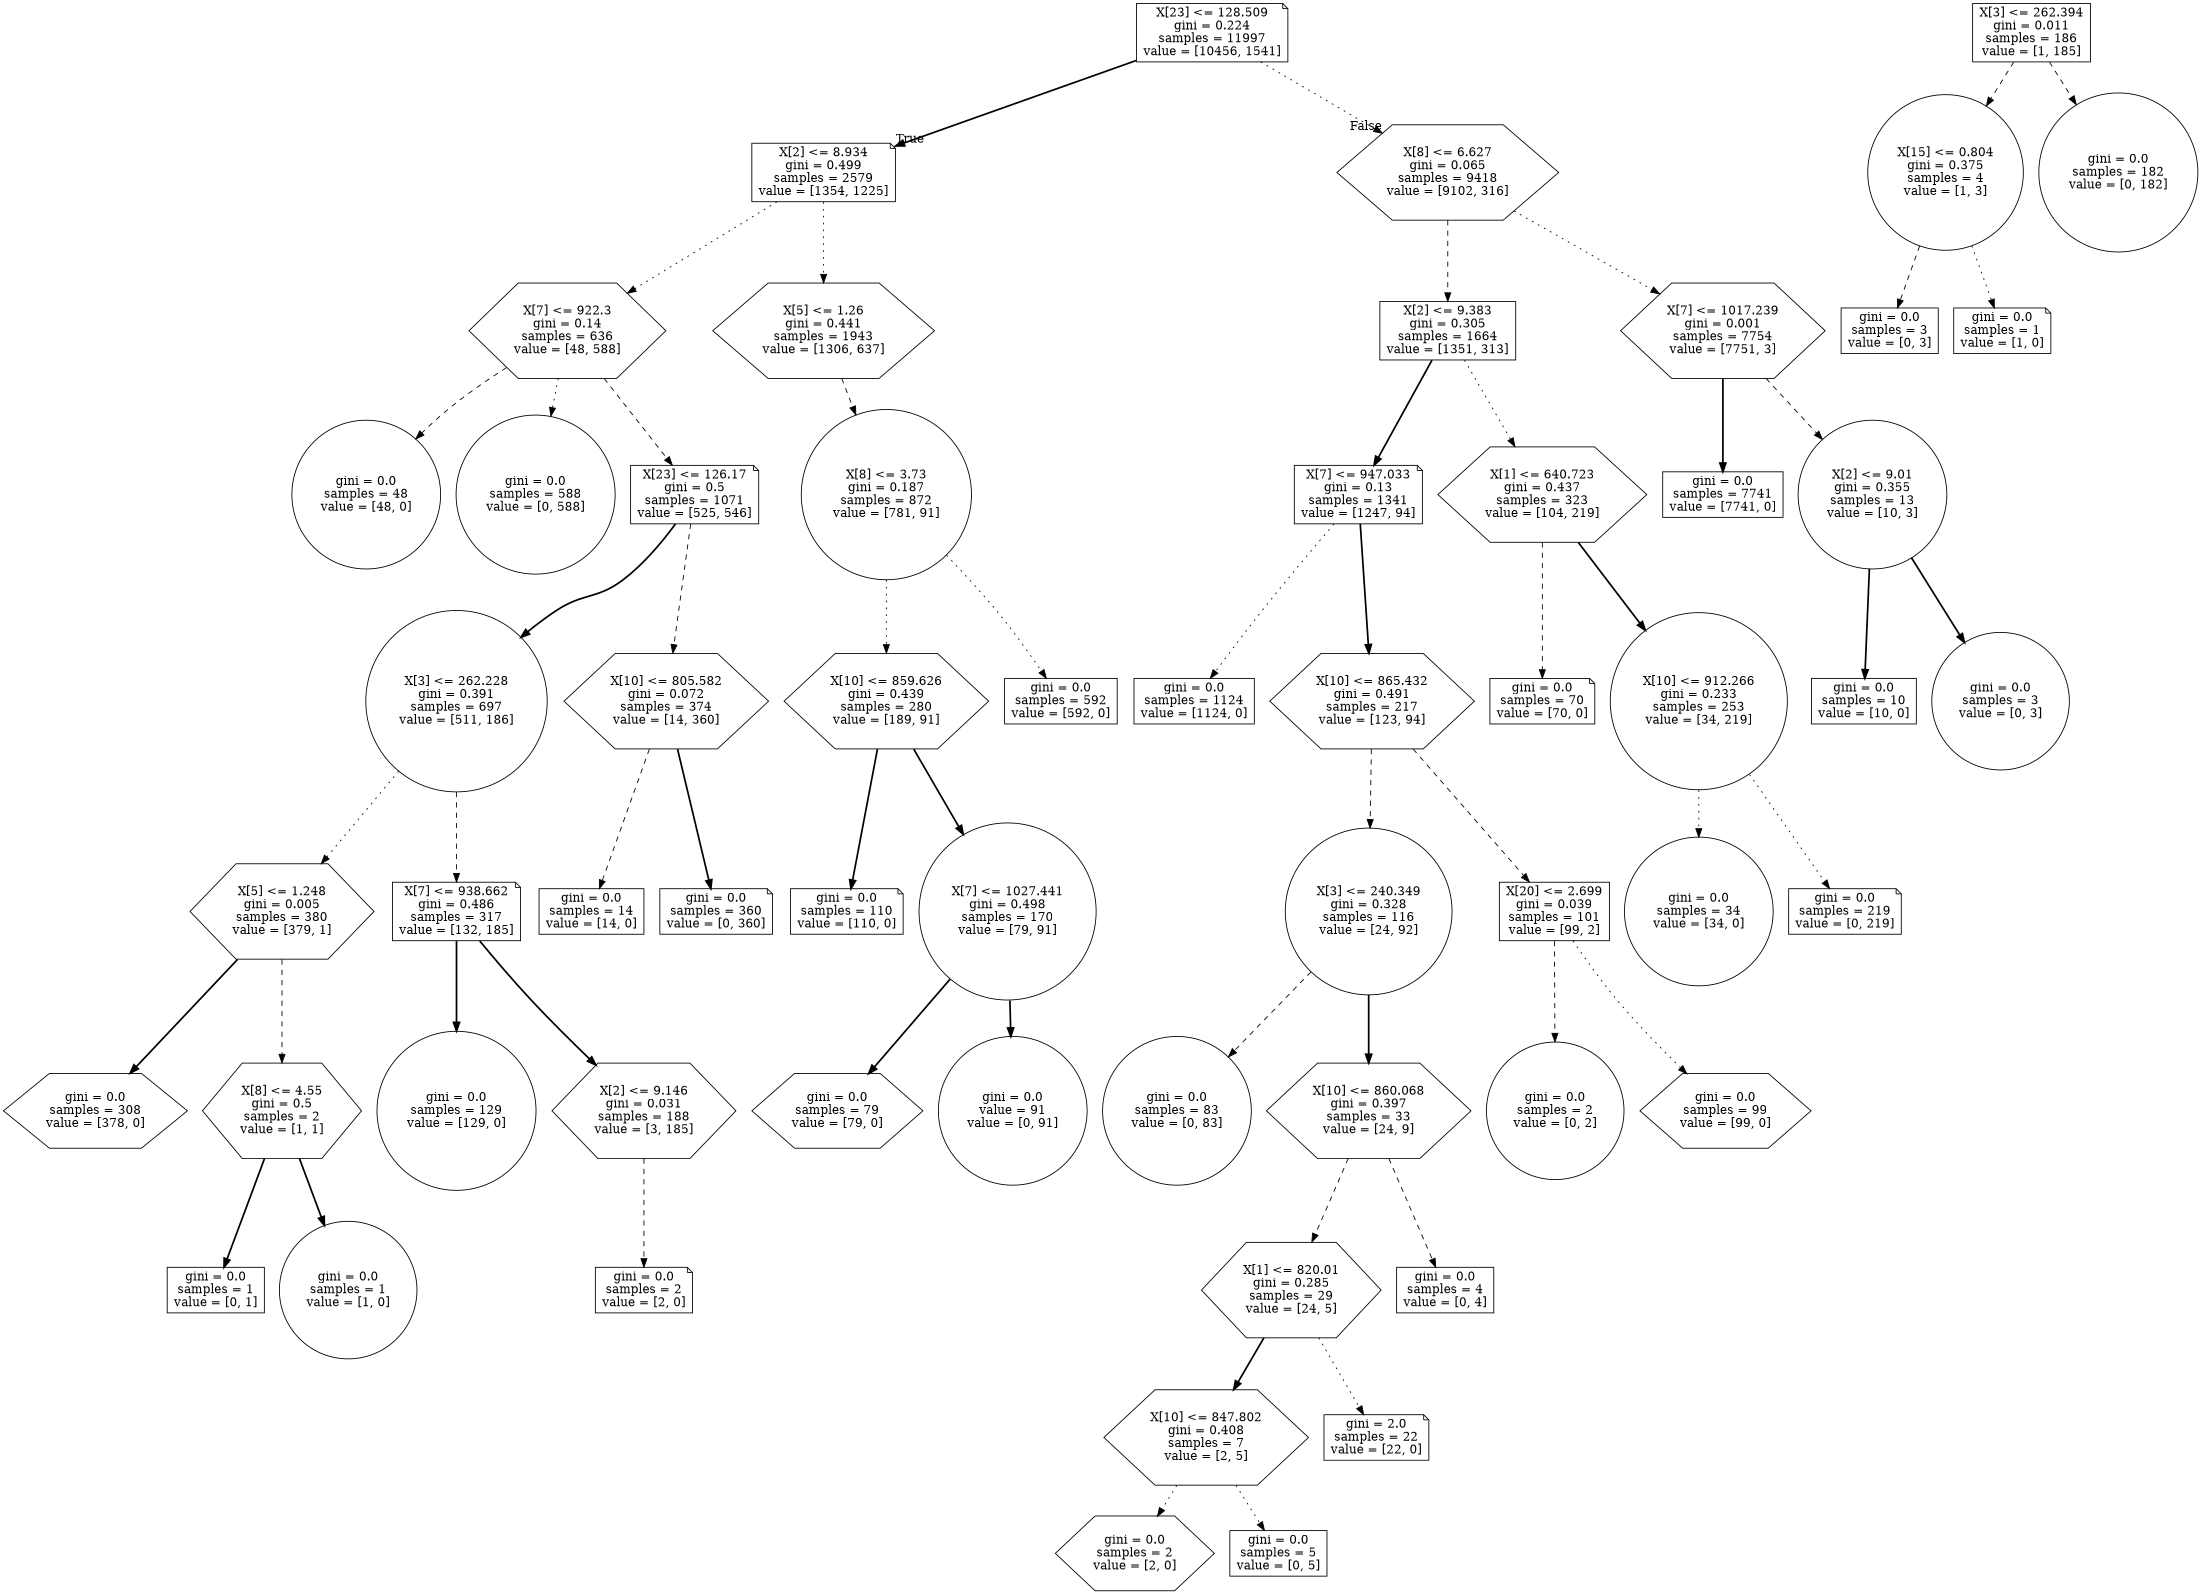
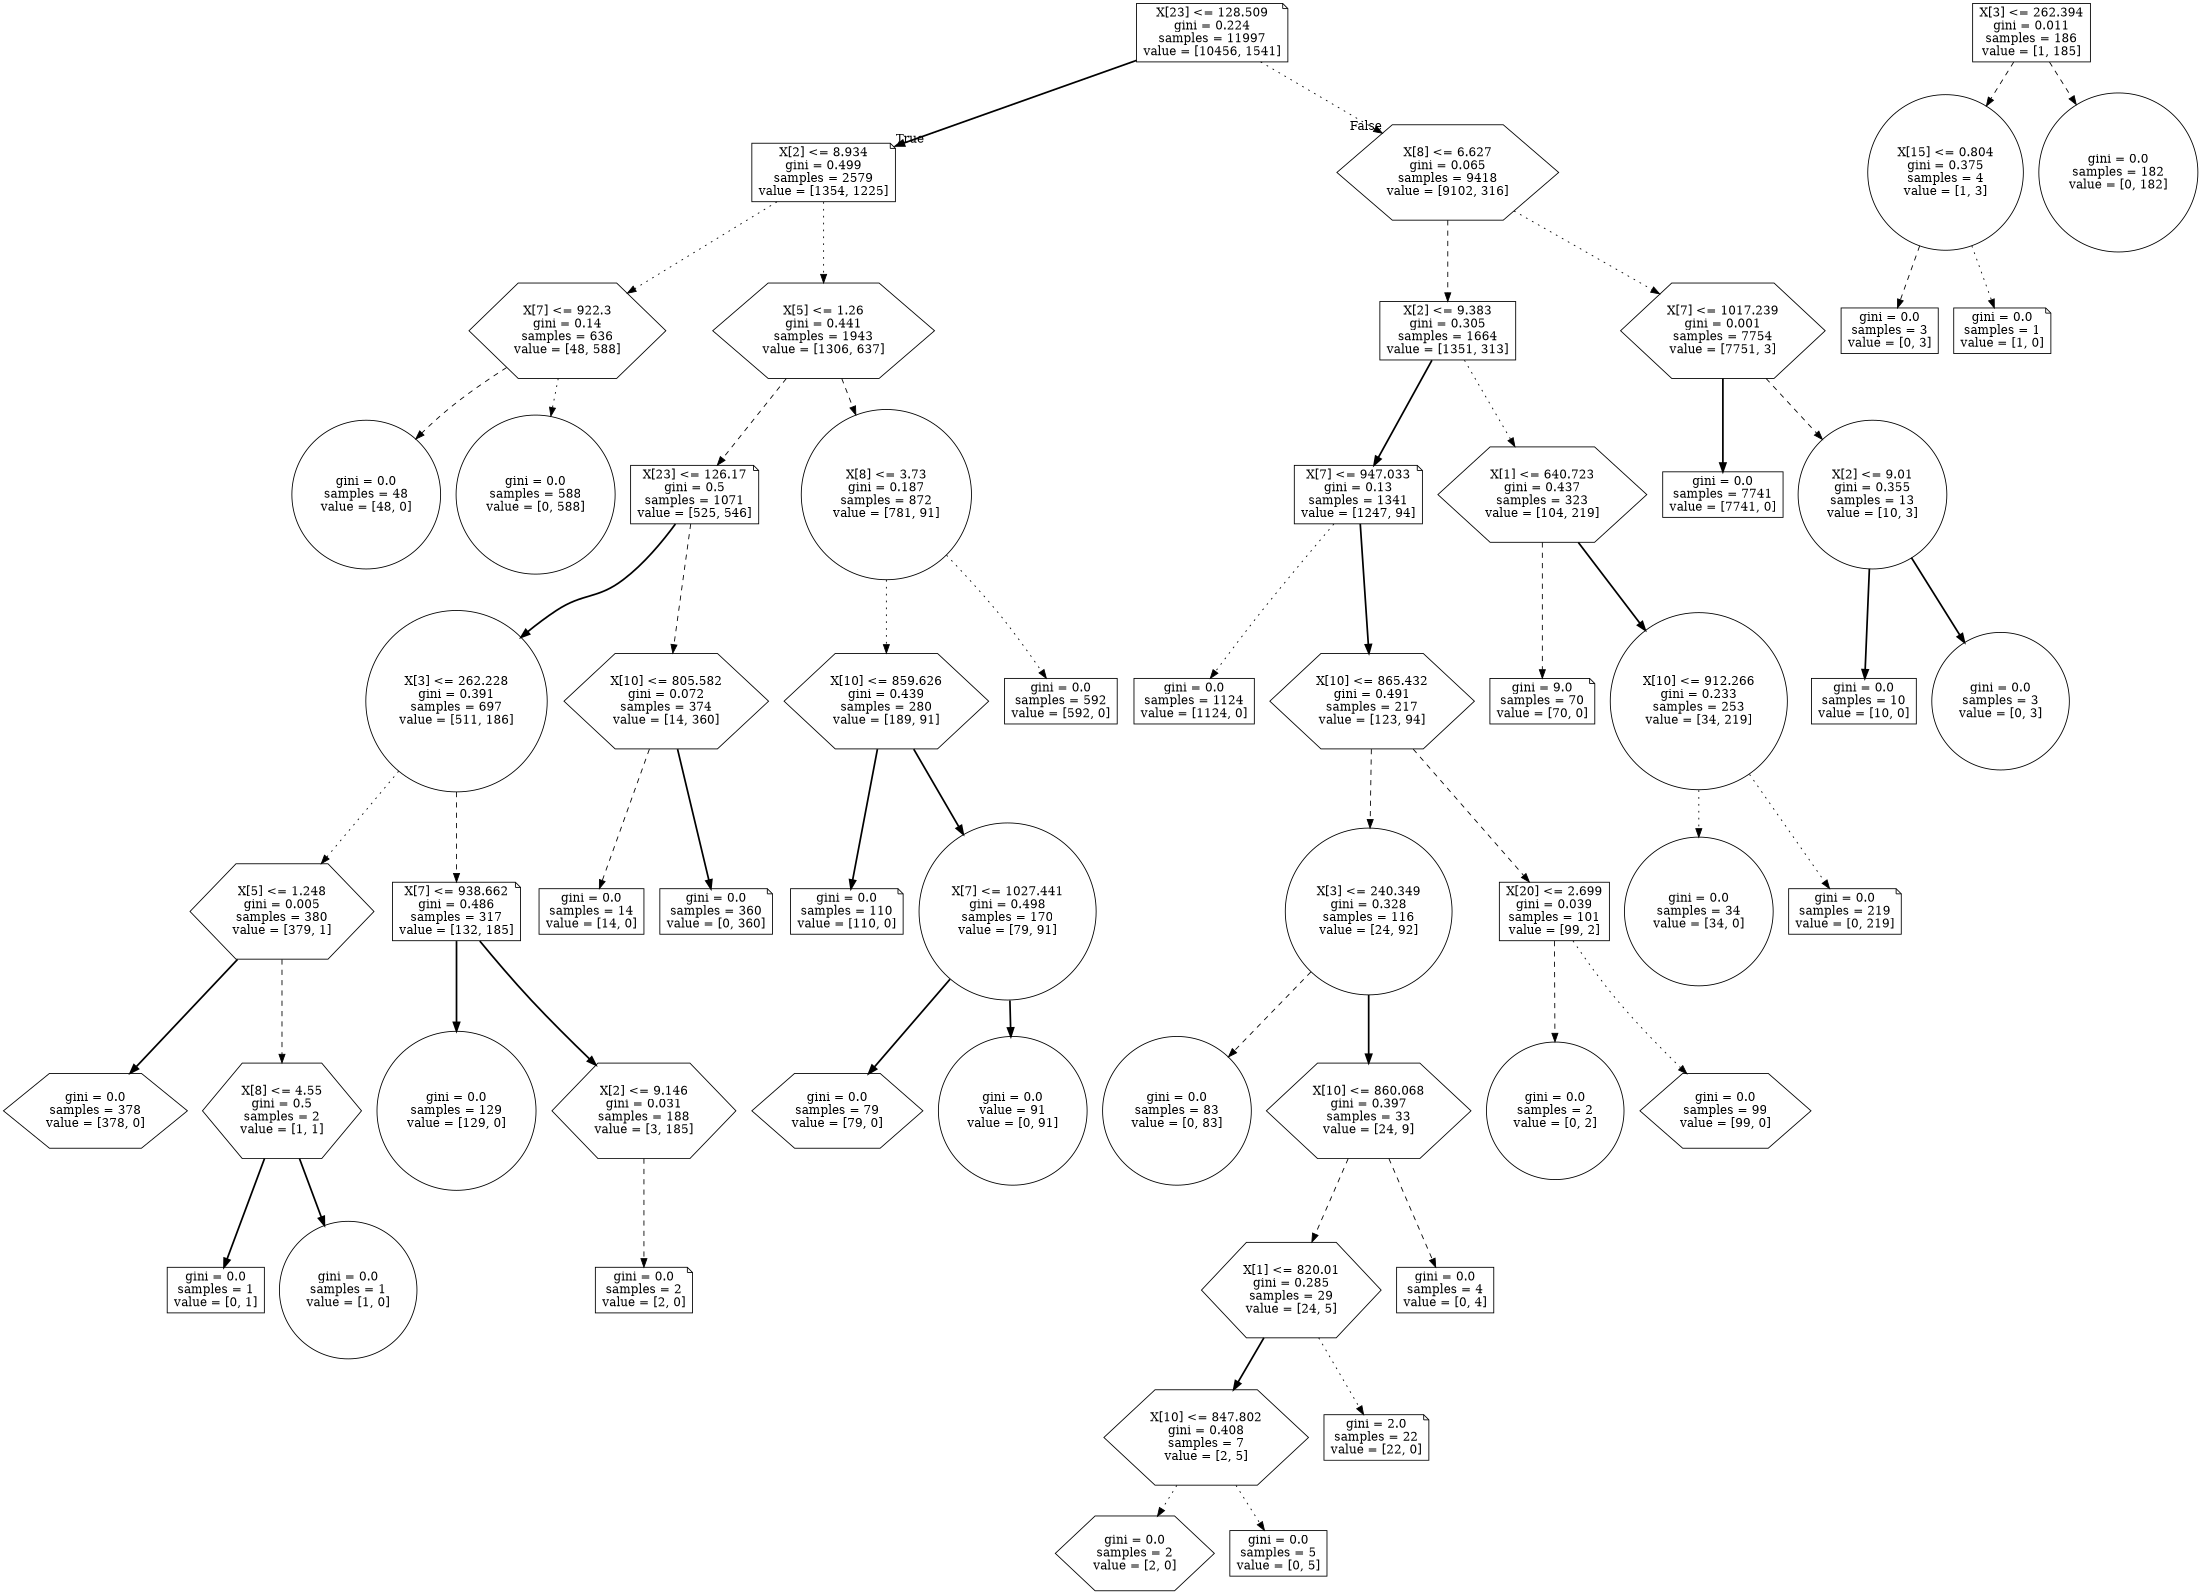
  digraph {
    fontname="DejaVu Serif"
    node [fontname="DejaVu Serif" shape=hexagon]
    edge [fontname="DejaVu Serif" style=bold]
    n1 [label="X[23] <= 128.509\ngini = 0.224\nsamples = 11997\nvalue = [10456, 1541]" shape=note]
    n2 [label="X[2] <= 8.934\ngini = 0.499\nsamples = 2579\nvalue = [1354, 1225]" shape=note]
    n3 [label="X[8] <= 6.627\ngini = 0.065\nsamples = 9418\nvalue = [9102, 316]"]
    n4 [label="X[7] <= 922.3\ngini = 0.14\nsamples = 636\nvalue = [48, 588]"]
    n5 [label="X[5] <= 1.26\ngini = 0.441\nsamples = 1943\nvalue = [1306, 637]"]
    n6 [label="X[2] <= 9.383\ngini = 0.305\nsamples = 1664\nvalue = [1351, 313]" shape=box]
    n7 [label="X[7] <= 1017.239\ngini = 0.001\nsamples = 7754\nvalue = [7751, 3]"]
    n8 [label="gini = 0.0\nsamples = 48\nvalue = [48, 0]" shape=circle]
    n9 [label="gini = 0.0\nsamples = 588\nvalue = [0, 588]" shape=circle]
    n10 [label="X[23] <= 126.17\ngini = 0.5\nsamples = 1071\nvalue = [525, 546]" shape=note]
    n11 [label="X[8] <= 3.73\ngini = 0.187\nsamples = 872\nvalue = [781, 91]" shape=circle]
    n12 [label="X[3] <= 262.228\ngini = 0.391\nsamples = 697\nvalue = [511, 186]" shape=circle]
    n13 [label="X[10] <= 805.582\ngini = 0.072\nsamples = 374\nvalue = [14, 360]"]
    n14 [label="X[10] <= 859.626\ngini = 0.439\nsamples = 280\nvalue = [189, 91]"]
    n15 [label="gini = 0.0\nsamples = 592\nvalue = [592, 0]" shape=box]
    n16 [label="X[5] <= 1.248\ngini = 0.005\nsamples = 380\nvalue = [379, 1]"]
    n17 [label="X[7] <= 938.662\ngini = 0.486\nsamples = 317\nvalue = [132, 185]" shape=note]
    n18 [label="gini = 0.0\nsamples = 14\nvalue = [14, 0]" shape=box]
    n19 [label="gini = 0.0\nsamples = 360\nvalue = [0, 360]" shape=note]
-   n20 [label="gini = 0.0\nsamples = 308\nvalue = [378, 0]"]
+   n20 [label="gini = 0.0\nsamples = 378\nvalue = [378, 0]"]
    n21 [label="X[8] <= 4.55\ngini = 0.5\nsamples = 2\nvalue = [1, 1]"]
    n22 [label="gini = 0.0\nsamples = 129\nvalue = [129, 0]" shape=circle]
    n23 [label="X[2] <= 9.146\ngini = 0.031\nsamples = 188\nvalue = [3, 185]"]
    n24 [label="gini = 0.0\nsamples = 1\nvalue = [0, 1]" shape=box]
    n25 [label="gini = 0.0\nsamples = 1\nvalue = [1, 0]" shape=circle]
    n26 [label="gini = 0.0\nsamples = 2\nvalue = [2, 0]" shape=note]
    n27 [label="X[3] <= 262.394\ngini = 0.011\nsamples = 186\nvalue = [1, 185]" shape=box]
    n28 [label="X[15] <= 0.804\ngini = 0.375\nsamples = 4\nvalue = [1, 3]" shape=circle]
    n29 [label="gini = 0.0\nsamples = 182\nvalue = [0, 182]" shape=circle]
    n30 [label="gini = 0.0\nsamples = 3\nvalue = [0, 3]" shape=box]
    n31 [label="gini = 0.0\nsamples = 1\nvalue = [1, 0]" shape=note]
    n32 [label="gini = 0.0\nsamples = 110\nvalue = [110, 0]" shape=note]
    n33 [label="X[7] <= 1027.441\ngini = 0.498\nsamples = 170\nvalue = [79, 91]" shape=circle]
    n34 [label="gini = 0.0\nsamples = 79\nvalue = [79, 0]"]
    n35 [label="gini = 0.0\nvalue = 91\nvalue = [0, 91]" shape=circle]
    n36 [label="X[7] <= 947.033\ngini = 0.13\nsamples = 1341\nvalue = [1247, 94]" shape=note]
    n37 [label="X[1] <= 640.723\ngini = 0.437\nsamples = 323\nvalue = [104, 219]"]
    n38 [label="gini = 0.0\nsamples = 7741\nvalue = [7741, 0]" shape=box]
    n39 [label="X[2] <= 9.01\ngini = 0.355\nsamples = 13\nvalue = [10, 3]" shape=circle]
    n40 [label="gini = 0.0\nsamples = 1124\nvalue = [1124, 0]" shape=box]
    n41 [label="X[10] <= 865.432\ngini = 0.491\nsamples = 217\nvalue = [123, 94]"]
-   n42 [label="gini = 0.0\nsamples = 70\nvalue = [70, 0]" shape=note]
+   n42 [label="gini = 9.0\nsamples = 70\nvalue = [70, 0]" shape=note]
    n43 [label="X[10] <= 912.266\ngini = 0.233\nsamples = 253\nvalue = [34, 219]" shape=circle]
    n44 [label="X[3] <= 240.349\ngini = 0.328\nsamples = 116\nvalue = [24, 92]" shape=circle]
    n45 [label="X[20] <= 2.699\ngini = 0.039\nsamples = 101\nvalue = [99, 2]" shape=box]
    n46 [label="gini = 0.0\nsamples = 83\nvalue = [0, 83]" shape=circle]
    n47 [label="X[10] <= 860.068\ngini = 0.397\nsamples = 33\nvalue = [24, 9]"]
    n48 [label="gini = 0.0\nsamples = 2\nvalue = [0, 2]" shape=circle]
    n49 [label="gini = 0.0\nsamples = 99\nvalue = [99, 0]"]
    n50 [label="X[1] <= 820.01\ngini = 0.285\nsamples = 29\nvalue = [24, 5]"]
    n51 [label="gini = 0.0\nsamples = 4\nvalue = [0, 4]" shape=box]
    n52 [label="X[10] <= 847.802\ngini = 0.408\nsamples = 7\nvalue = [2, 5]"]
    n53 [label="gini = 2.0\nsamples = 22\nvalue = [22, 0]" shape=note]
    n54 [label="gini = 0.0\nsamples = 2\nvalue = [2, 0]"]
    n55 [label="gini = 0.0\nsamples = 5\nvalue = [0, 5]" shape=box]
    n56 [label="gini = 0.0\nsamples = 34\nvalue = [34, 0]" shape=circle]
    n57 [label="gini = 0.0\nsamples = 219\nvalue = [0, 219]" shape=note]
    n58 [label="gini = 0.0\nsamples = 10\nvalue = [10, 0]" shape=box]
    n59 [label="gini = 0.0\nsamples = 3\nvalue = [0, 3]" shape=circle]
    n1 -> n2 [headlabel=True labelangle=45 labeldistance=2.5]
    n1 -> n3 [headlabel=False labelangle=-45 labeldistance=2.5 style=dotted]
    n2 -> n4 [style=dotted]
    n2 -> n5 [style=dotted]
    n3 -> n6 [style=dashed]
    n3 -> n7 [style=dotted]
    n4 -> n8 [style=dashed]
    n4 -> n9 [style=dotted]
-   n4 -> n10 [style=dashed]
+   n5 -> n10 [style=dashed]
    n5 -> n11 [style=dashed]
    n6 -> n36
    n6 -> n37 [style=dotted]
    n7 -> n38
    n7 -> n39 [style=dashed]
    n10 -> n12
    n10 -> n13 [style=dashed]
    n11 -> n14 [style=dotted]
    n11 -> n15 [style=dotted]
    n12 -> n16 [style=dotted]
    n12 -> n17 [style=dashed]
    n13 -> n18 [style=dashed]
    n13 -> n19
    n14 -> n32
    n14 -> n33
    n16 -> n20
    n16 -> n21 [style=dashed]
    n17 -> n22
    n17 -> n23
    n21 -> n24
    n21 -> n25
    n23 -> n26 [style=dashed]
    n27 -> n28 [style=dashed]
    n27 -> n29 [style=dashed]
    n28 -> n30 [style=dashed]
    n28 -> n31 [style=dotted]
    n33 -> n34
    n33 -> n35
    n36 -> n40 [style=dotted]
    n36 -> n41
    n37 -> n42 [style=dashed]
    n37 -> n43
    n39 -> n58
    n39 -> n59
    n41 -> n44 [style=dashed]
    n41 -> n45 [style=dashed]
    n43 -> n56 [style=dotted]
    n43 -> n57 [style=dotted]
    n44 -> n46 [style=dashed]
    n44 -> n47
    n45 -> n48 [style=dashed]
    n45 -> n49 [style=dotted]
    n47 -> n50 [style=dashed]
    n47 -> n51 [style=dashed]
    n50 -> n52
    n50 -> n53 [style=dotted]
    n52 -> n54 [style=dotted]
    n52 -> n55 [style=dotted]
  }
